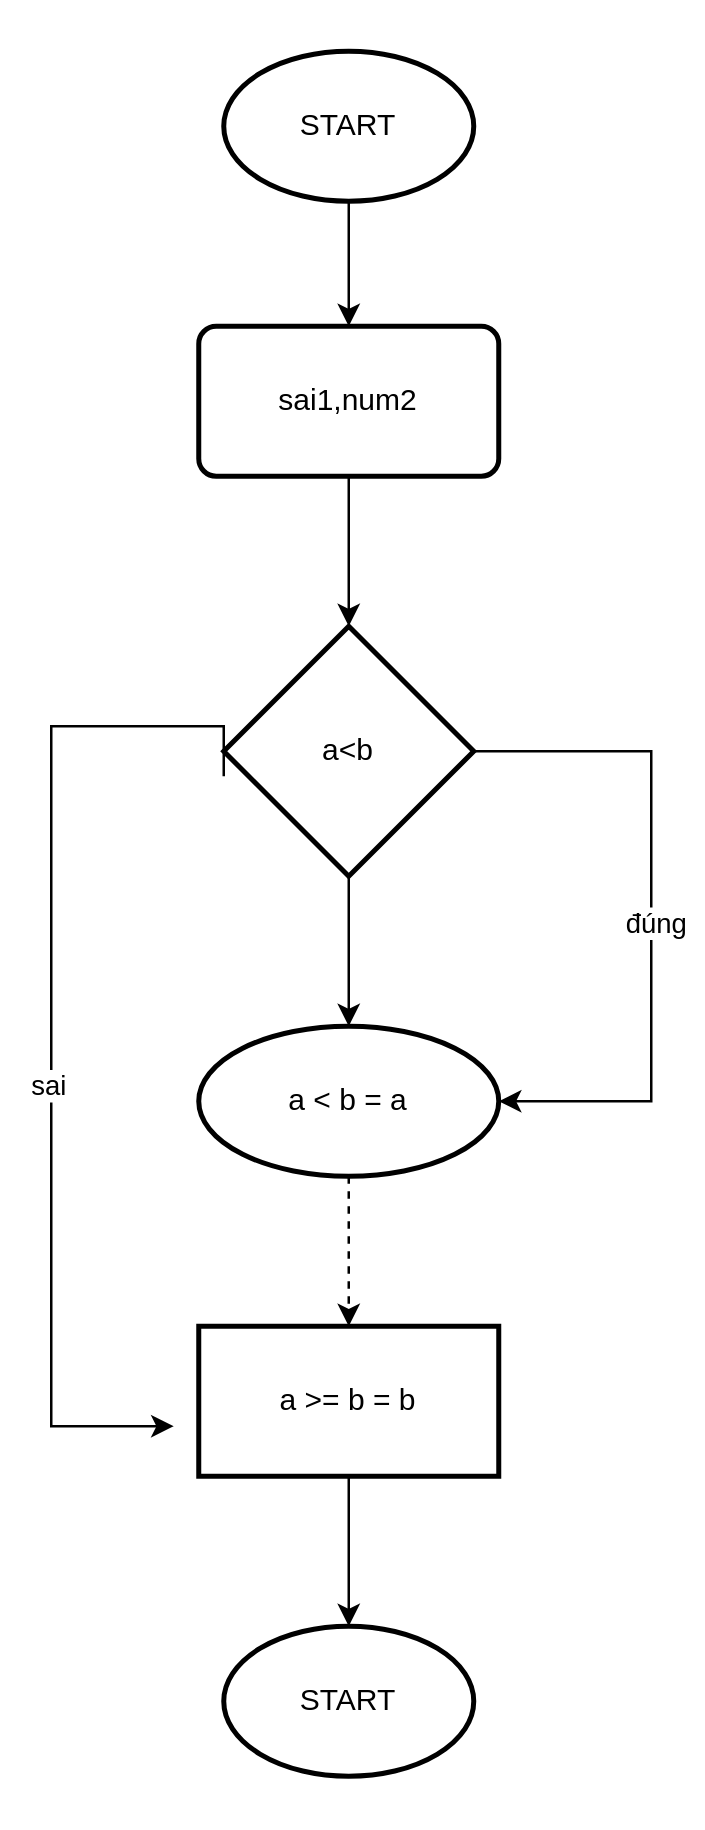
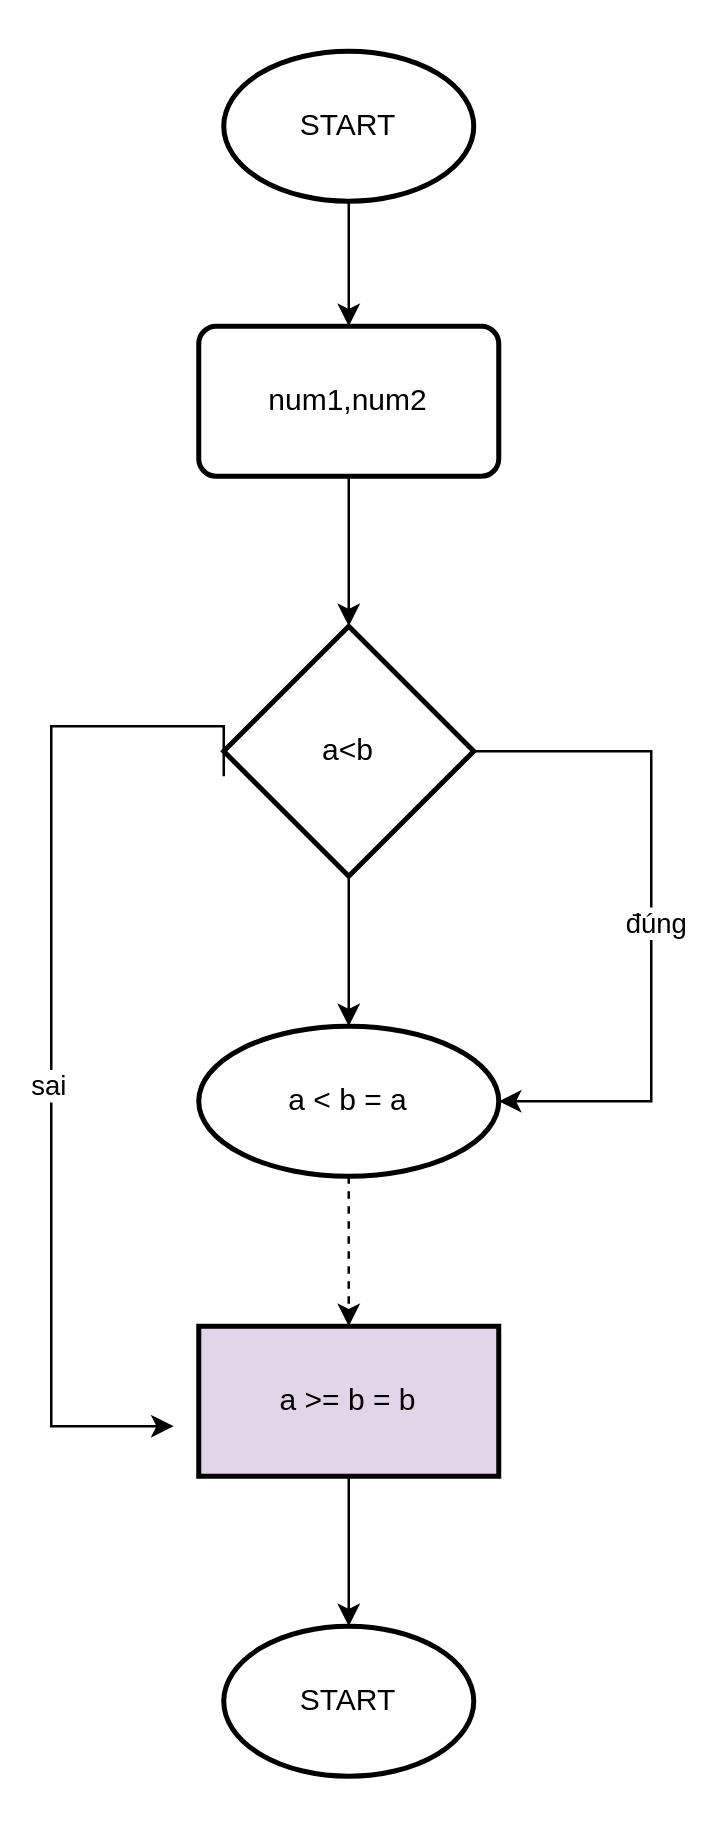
  <mxCell id="0" />
  <mxCell id="1" parent="0" />
  <mxCell id="2" style="edgeStyle=orthogonalEdgeStyle;rounded=0;orthogonalLoop=1;jettySize=auto;html=1;" parent="1" source="3" edge="1"><mxGeometry relative="1" as="geometry"><mxPoint x="139" y="130" as="targetPoint" /></mxGeometry></mxCell>
  <mxCell id="3" value="START" style="strokeWidth=2;html=1;shape=mxgraph.flowchart.start_1;whiteSpace=wrap;" parent="1" vertex="1"><mxGeometry x="89" y="20" width="100" height="60" as="geometry" /></mxCell>
  <mxCell id="4" style="edgeStyle=orthogonalEdgeStyle;rounded=0;orthogonalLoop=1;jettySize=auto;html=1;" parent="1" source="5" edge="1"><mxGeometry relative="1" as="geometry"><mxPoint x="139" y="250" as="targetPoint" /></mxGeometry></mxCell>
- <mxCell id="5" value="sai1,num2" style="rounded=1;whiteSpace=wrap;html=1;absoluteArcSize=1;arcSize=14;strokeWidth=2;" parent="1" vertex="1"><mxGeometry x="79" y="130" width="120" height="60" as="geometry" /></mxCell>
+ <mxCell id="5" value="num1,num2" style="rounded=1;whiteSpace=wrap;html=1;absoluteArcSize=1;arcSize=14;strokeWidth=2;" parent="1" vertex="1"><mxGeometry x="79" y="130" width="120" height="60" as="geometry" /></mxCell>
  <mxCell id="6" value="" style="edgeStyle=orthogonalEdgeStyle;rounded=0;orthogonalLoop=1;jettySize=auto;html=1;" parent="1" source="11" target="13" edge="1"><mxGeometry relative="1" as="geometry" /></mxCell>
  <mxCell id="7" style="edgeStyle=orthogonalEdgeStyle;rounded=0;orthogonalLoop=1;jettySize=auto;html=1;exitX=1;exitY=0.5;exitDx=0;exitDy=0;exitPerimeter=0;entryX=1;entryY=0.5;entryDx=0;entryDy=0;" parent="1" source="11" target="13" edge="1"><mxGeometry relative="1" as="geometry"><mxPoint x="259" y="440" as="targetPoint" /><Array as="points"><mxPoint x="260" y="300" /><mxPoint x="260" y="440" /></Array></mxGeometry></mxCell>
  <mxCell id="8" value="đúng" style="edgeLabel;html=1;align=center;verticalAlign=middle;resizable=0;points=[];" parent="7" vertex="1" connectable="0"><mxGeometry x="0.022" y="1" relative="1" as="geometry"><mxPoint as="offset" /></mxGeometry></mxCell>
  <mxCell id="9" style="edgeStyle=orthogonalEdgeStyle;rounded=0;orthogonalLoop=1;jettySize=auto;html=1;exitX=0;exitY=0.5;exitDx=0;exitDy=0;exitPerimeter=0;" parent="1" edge="1"><mxGeometry relative="1" as="geometry"><mxPoint x="69" y="570" as="targetPoint" /><mxPoint x="89" y="310" as="sourcePoint" /><Array as="points"><mxPoint x="89" y="290" /><mxPoint x="20" y="290" /></Array></mxGeometry></mxCell>
  <mxCell id="10" value="sai" style="edgeLabel;html=1;align=center;verticalAlign=middle;resizable=0;points=[];" parent="9" vertex="1" connectable="0"><mxGeometry x="0.11" y="-2" relative="1" as="geometry"><mxPoint as="offset" /></mxGeometry></mxCell>
  <mxCell id="11" value="a&amp;lt;b" style="strokeWidth=2;html=1;shape=mxgraph.flowchart.decision;whiteSpace=wrap;" parent="1" vertex="1"><mxGeometry x="89" y="250" width="100" height="100" as="geometry" /></mxCell>
  <mxCell id="12" value="" style="edgeStyle=orthogonalEdgeStyle;rounded=0;orthogonalLoop=1;jettySize=auto;html=1;dashed=1;" parent="1" source="13" target="14" edge="1"><mxGeometry relative="1" as="geometry" /></mxCell>
  <mxCell id="13" value="a &amp;lt; b = a" style="ellipse;whiteSpace=wrap;html=1;strokeWidth=2;" parent="1" vertex="1"><mxGeometry x="79" y="410" width="120" height="60" as="geometry" /></mxCell>
- <mxCell id="14" value="a &amp;gt;= b = b" style="whiteSpace=wrap;html=1;strokeWidth=2;" parent="1" vertex="1"><mxGeometry x="79" y="530" width="120" height="60" as="geometry" /></mxCell>
+ <mxCell id="14" value="a &amp;gt;= b = b" style="whiteSpace=wrap;html=1;strokeWidth=2;fillColor=#e1d5e7;" parent="1" vertex="1"><mxGeometry x="79" y="530" width="120" height="60" as="geometry" /></mxCell>
  <mxCell id="15" value="START" style="strokeWidth=2;html=1;shape=mxgraph.flowchart.start_1;whiteSpace=wrap;" parent="1" vertex="1"><mxGeometry x="89" y="650" width="100" height="60" as="geometry" /></mxCell>
  <mxCell id="16" style="edgeStyle=orthogonalEdgeStyle;rounded=0;orthogonalLoop=1;jettySize=auto;html=1;entryX=0.5;entryY=0;entryDx=0;entryDy=0;entryPerimeter=0;" parent="1" source="14" target="15" edge="1"><mxGeometry relative="1" as="geometry" /></mxCell>
